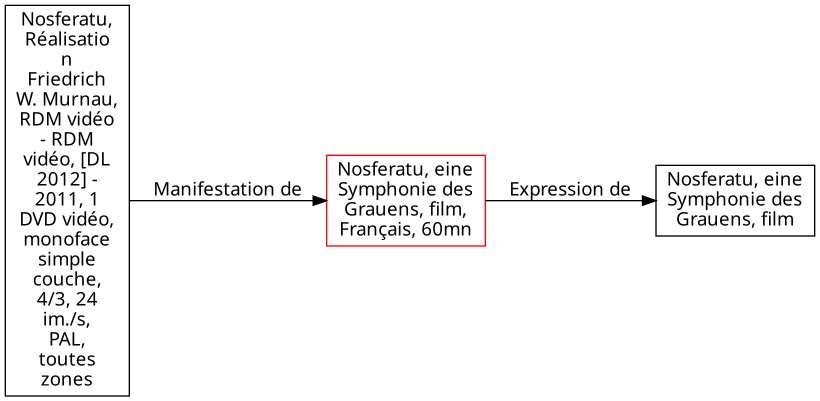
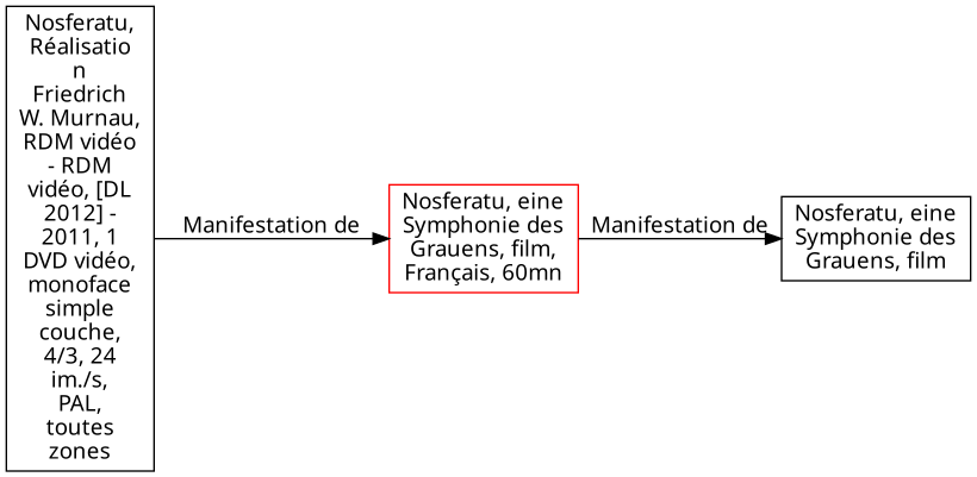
  digraph {
    rankdir=LR
    fontname="Noto Sans"
    node [align=left shape=rect fontname="Noto Sans"]
    edge [fontname="Noto Sans"]
    n1 [color=red label="Nosferatu, eine\nSymphonie des\nGrauens, film,\nFrançais, 60mn"]
    n2 [label="Nosferatu, eine\nSymphonie des\nGrauens, film"]
    n3 [label="Nosferatu,\nRéalisatio\nn\nFriedrich\nW. Murnau,\nRDM vidéo\n- RDM\nvidéo, [DL\n2012] -\n2011, 1\nDVD vidéo,\nmonoface\nsimple\ncouche,\n4/3, 24\nim./s,\nPAL,\ntoutes\nzones"]
-   n1 -> n2 [label="Expression de"]
+   n1 -> n2 [label="Manifestation de"]
    n3 -> n1 [label="Manifestation de"]
  }
